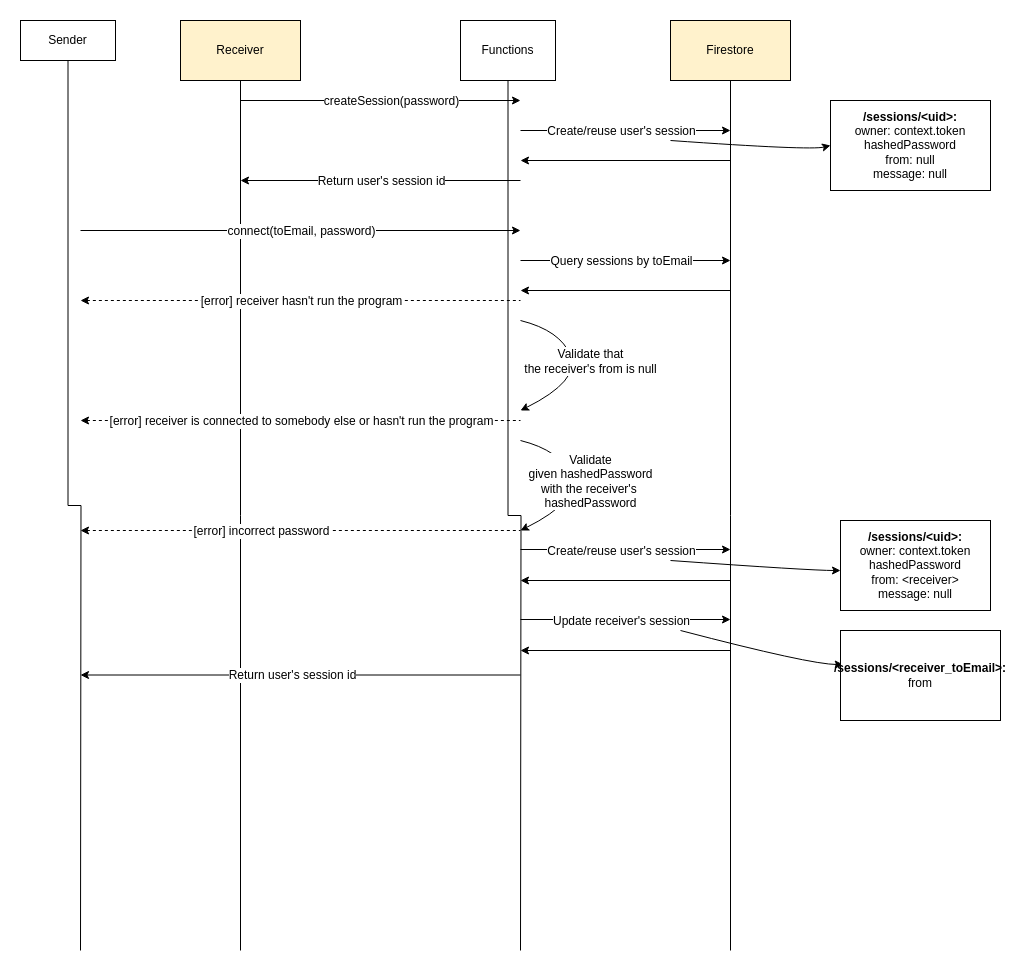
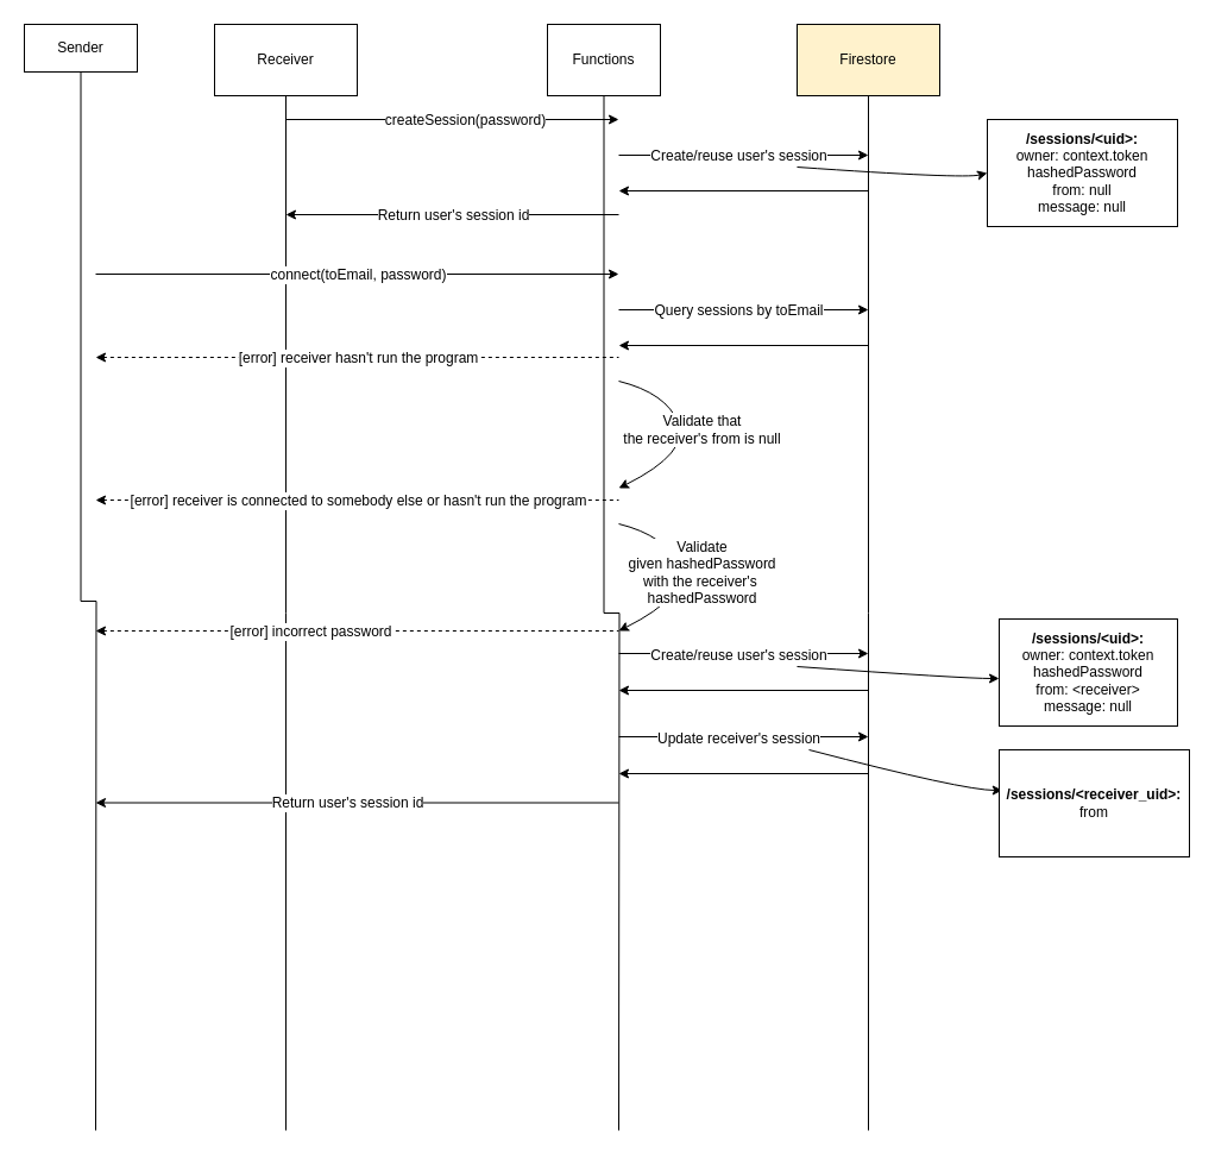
  <mxCell id="0" />
  <mxCell id="1" parent="0" />
  <mxCell id="2" style="edgeStyle=orthogonalEdgeStyle;rounded=0;orthogonalLoop=1;jettySize=auto;html=1;exitX=0.5;exitY=1;exitDx=0;exitDy=0;endArrow=none;endFill=0;" parent="1" source="3" edge="1"><mxGeometry relative="1" as="geometry"><mxPoint x="520" y="950" as="targetPoint" /></mxGeometry></mxCell>
  <mxCell id="3" value="Functions" style="rounded=0;whiteSpace=wrap;html=1;" parent="1" vertex="1"><mxGeometry x="460" y="20" width="95" height="60" as="geometry" /></mxCell>
  <mxCell id="4" style="edgeStyle=orthogonalEdgeStyle;rounded=0;orthogonalLoop=1;jettySize=auto;html=1;exitX=0.5;exitY=1;exitDx=0;exitDy=0;endArrow=none;endFill=0;" parent="1" source="5" edge="1"><mxGeometry relative="1" as="geometry"><mxPoint x="730" y="950" as="targetPoint" /></mxGeometry></mxCell>
  <mxCell id="5" value="Firestore" style="rounded=0;whiteSpace=wrap;html=1;fillColor=#fff2cc;" parent="1" vertex="1"><mxGeometry x="670" y="20" width="120" height="60" as="geometry" /></mxCell>
  <mxCell id="6" style="edgeStyle=orthogonalEdgeStyle;rounded=0;orthogonalLoop=1;jettySize=auto;html=1;exitX=0.5;exitY=1;exitDx=0;exitDy=0;endArrow=none;endFill=0;" parent="1" source="7" edge="1"><mxGeometry relative="1" as="geometry"><mxPoint x="80" y="950" as="targetPoint" /></mxGeometry></mxCell>
  <mxCell id="7" value="Sender" style="rounded=0;whiteSpace=wrap;html=1;" parent="1" vertex="1"><mxGeometry x="20" y="20" width="95" height="40" as="geometry" /></mxCell>
  <mxCell id="8" style="edgeStyle=orthogonalEdgeStyle;rounded=0;orthogonalLoop=1;jettySize=auto;html=1;exitX=0.5;exitY=1;exitDx=0;exitDy=0;endArrow=none;endFill=0;" parent="1" source="9" edge="1"><mxGeometry relative="1" as="geometry"><mxPoint x="240" y="950" as="targetPoint" /></mxGeometry></mxCell>
- <mxCell id="9" value="Receiver" style="rounded=0;whiteSpace=wrap;html=1;fillColor=#fff2cc;" parent="1" vertex="1"><mxGeometry x="180" y="20" width="120" height="60" as="geometry" /></mxCell>
+ <mxCell id="9" value="Receiver" style="rounded=0;whiteSpace=wrap;html=1;" parent="1" vertex="1"><mxGeometry x="180" y="20" width="120" height="60" as="geometry" /></mxCell>
  <mxCell id="10" value="" style="endArrow=classic;html=1;" parent="1" edge="1"><mxGeometry width="50" height="50" relative="1" as="geometry"><mxPoint x="240" y="100" as="sourcePoint" /><mxPoint x="520" y="100" as="targetPoint" /></mxGeometry></mxCell>
  <mxCell id="11" value="createSession(password)" style="text;html=1;resizable=0;points=[];align=center;verticalAlign=middle;labelBackgroundColor=#ffffff;" parent="10" vertex="1" connectable="0"><mxGeometry x="-0.11" y="1" relative="1" as="geometry"><mxPoint x="25" y="1" as="offset" /></mxGeometry></mxCell>
  <mxCell id="12" value="" style="endArrow=classic;html=1;" parent="1" edge="1"><mxGeometry width="50" height="50" relative="1" as="geometry"><mxPoint x="520" y="130" as="sourcePoint" /><mxPoint x="730" y="130" as="targetPoint" /></mxGeometry></mxCell>
  <mxCell id="13" value="Create/reuse user's session" style="text;html=1;resizable=0;points=[];align=center;verticalAlign=middle;labelBackgroundColor=#ffffff;" parent="12" vertex="1" connectable="0"><mxGeometry x="0.165" y="-1" relative="1" as="geometry"><mxPoint x="-22" y="-1" as="offset" /></mxGeometry></mxCell>
  <mxCell id="14" value="&lt;b&gt;/sessions/&amp;lt;uid&amp;gt;:&lt;br&gt;&lt;/b&gt;owner: context.token&lt;br&gt;hashedPassword&lt;br&gt;from: null&lt;br&gt;message: null" style="rounded=0;whiteSpace=wrap;html=1;" parent="1" vertex="1"><mxGeometry x="830" y="100" width="160" height="90" as="geometry" /></mxCell>
  <mxCell id="15" value="" style="curved=1;endArrow=classic;html=1;entryX=0;entryY=0.5;entryDx=0;entryDy=0;" parent="1" target="14" edge="1"><mxGeometry width="50" height="50" relative="1" as="geometry"><mxPoint x="670" y="140" as="sourcePoint" /><mxPoint x="710" y="110" as="targetPoint" /><Array as="points"><mxPoint x="810" y="150" /></Array></mxGeometry></mxCell>
  <mxCell id="16" value="" style="endArrow=classic;html=1;" parent="1" edge="1"><mxGeometry width="50" height="50" relative="1" as="geometry"><mxPoint x="730" y="160" as="sourcePoint" /><mxPoint x="520" y="160" as="targetPoint" /></mxGeometry></mxCell>
  <mxCell id="17" value="" style="endArrow=classic;html=1;" parent="1" edge="1"><mxGeometry width="50" height="50" relative="1" as="geometry"><mxPoint x="520" y="180" as="sourcePoint" /><mxPoint x="240" y="180" as="targetPoint" /></mxGeometry></mxCell>
  <mxCell id="18" value="Return user's session id" style="text;html=1;resizable=0;points=[];align=center;verticalAlign=middle;labelBackgroundColor=#ffffff;" parent="17" vertex="1" connectable="0"><mxGeometry x="0.114" y="-2" relative="1" as="geometry"><mxPoint x="16" y="2" as="offset" /></mxGeometry></mxCell>
  <mxCell id="19" value="" style="endArrow=classic;html=1;" parent="1" edge="1"><mxGeometry width="50" height="50" relative="1" as="geometry"><mxPoint x="80" y="230" as="sourcePoint" /><mxPoint x="520" y="230" as="targetPoint" /></mxGeometry></mxCell>
  <mxCell id="20" value="connect(toEmail, password)" style="text;html=1;resizable=0;points=[];align=center;verticalAlign=middle;labelBackgroundColor=#ffffff;" parent="19" vertex="1" connectable="0"><mxGeometry x="-0.068" y="-1" relative="1" as="geometry"><mxPoint x="15" y="-1" as="offset" /></mxGeometry></mxCell>
  <mxCell id="21" value="" style="endArrow=classic;html=1;" parent="1" edge="1"><mxGeometry width="50" height="50" relative="1" as="geometry"><mxPoint x="520" y="260" as="sourcePoint" /><mxPoint x="730" y="260" as="targetPoint" /></mxGeometry></mxCell>
  <mxCell id="22" value="Query sessions by toEmail" style="text;html=1;resizable=0;points=[];align=center;verticalAlign=middle;labelBackgroundColor=#ffffff;" parent="21" vertex="1" connectable="0"><mxGeometry x="-0.191" y="4" relative="1" as="geometry"><mxPoint x="15" y="4" as="offset" /></mxGeometry></mxCell>
  <mxCell id="23" value="" style="endArrow=classic;html=1;" parent="1" edge="1"><mxGeometry width="50" height="50" relative="1" as="geometry"><mxPoint x="730" y="290" as="sourcePoint" /><mxPoint x="520" y="290" as="targetPoint" /></mxGeometry></mxCell>
  <mxCell id="24" value="" style="curved=1;endArrow=classic;html=1;" parent="1" edge="1"><mxGeometry width="50" height="50" relative="1" as="geometry"><mxPoint x="520" y="440" as="sourcePoint" /><mxPoint x="520" y="530" as="targetPoint" /><Array as="points"><mxPoint x="560" y="450" /><mxPoint x="580" y="500" /></Array></mxGeometry></mxCell>
  <mxCell id="25" value="Validate &lt;br&gt;given hashedPassword&lt;br&gt;with&amp;nbsp;the receiver's&amp;nbsp;&lt;br&gt;hashedPassword" style="text;html=1;resizable=0;points=[];align=center;verticalAlign=middle;labelBackgroundColor=#ffffff;" parent="24" vertex="1" connectable="0"><mxGeometry x="0.003" y="-2" relative="1" as="geometry"><mxPoint x="17" y="-7.5" as="offset" /></mxGeometry></mxCell>
  <mxCell id="26" value="" style="endArrow=classic;html=1;" parent="1" edge="1"><mxGeometry width="50" height="50" relative="1" as="geometry"><mxPoint x="520" y="549" as="sourcePoint" /><mxPoint x="730" y="549" as="targetPoint" /></mxGeometry></mxCell>
  <mxCell id="27" value="Create/reuse user's session" style="text;html=1;resizable=0;points=[];align=center;verticalAlign=middle;labelBackgroundColor=#ffffff;" parent="26" vertex="1" connectable="0"><mxGeometry x="0.165" y="-1" relative="1" as="geometry"><mxPoint x="-22" as="offset" /></mxGeometry></mxCell>
  <mxCell id="28" value="&lt;b&gt;/sessions/&amp;lt;uid&amp;gt;:&lt;br&gt;&lt;/b&gt;owner: context.token&lt;br&gt;hashedPassword&lt;br&gt;from: &amp;lt;receiver&amp;gt;&lt;br&gt;message: null" style="rounded=0;whiteSpace=wrap;html=1;" parent="1" vertex="1"><mxGeometry x="840" y="520" width="150" height="90" as="geometry" /></mxCell>
  <mxCell id="29" value="" style="curved=1;endArrow=classic;html=1;entryX=0;entryY=0.5;entryDx=0;entryDy=0;" parent="1" edge="1"><mxGeometry width="50" height="50" relative="1" as="geometry"><mxPoint x="670" y="560" as="sourcePoint" /><mxPoint x="840" y="570" as="targetPoint" /><Array as="points"><mxPoint x="810" y="570" /></Array></mxGeometry></mxCell>
  <mxCell id="30" value="" style="endArrow=classic;html=1;" parent="1" edge="1"><mxGeometry width="50" height="50" relative="1" as="geometry"><mxPoint x="730" y="580" as="sourcePoint" /><mxPoint x="520" y="580" as="targetPoint" /></mxGeometry></mxCell>
  <mxCell id="31" value="" style="endArrow=classic;html=1;" parent="1" edge="1"><mxGeometry width="50" height="50" relative="1" as="geometry"><mxPoint x="520" y="619" as="sourcePoint" /><mxPoint x="730" y="619" as="targetPoint" /></mxGeometry></mxCell>
  <mxCell id="32" value="Update receiver's session" style="text;html=1;resizable=0;points=[];align=center;verticalAlign=middle;labelBackgroundColor=#ffffff;" parent="31" vertex="1" connectable="0"><mxGeometry x="0.165" y="-1" relative="1" as="geometry"><mxPoint x="-22" as="offset" /></mxGeometry></mxCell>
  <mxCell id="33" value="" style="curved=1;endArrow=classic;html=1;entryX=0.017;entryY=0.378;entryDx=0;entryDy=0;entryPerimeter=0;" parent="1" target="34" edge="1"><mxGeometry width="50" height="50" relative="1" as="geometry"><mxPoint x="680" y="630" as="sourcePoint" /><mxPoint x="840" y="660" as="targetPoint" /><Array as="points"><mxPoint x="810" y="664" /></Array></mxGeometry></mxCell>
- <mxCell id="34" value="&lt;b&gt;/sessions/&amp;lt;receiver_toEmail&amp;gt;:&lt;/b&gt;&lt;br&gt;from" style="rounded=0;whiteSpace=wrap;html=1;" parent="1" vertex="1"><mxGeometry x="840" y="630" width="160" height="90" as="geometry" /></mxCell>
+ <mxCell id="34" value="&lt;b&gt;/sessions/&amp;lt;receiver_uid&amp;gt;:&lt;/b&gt;&lt;br&gt;from" style="rounded=0;whiteSpace=wrap;html=1;" parent="1" vertex="1"><mxGeometry x="840" y="630" width="160" height="90" as="geometry" /></mxCell>
  <mxCell id="35" value="" style="endArrow=classic;html=1;" parent="1" edge="1"><mxGeometry width="50" height="50" relative="1" as="geometry"><mxPoint x="730" y="650" as="sourcePoint" /><mxPoint x="520" y="650" as="targetPoint" /></mxGeometry></mxCell>
  <mxCell id="36" value="" style="endArrow=classic;html=1;" parent="1" edge="1"><mxGeometry width="50" height="50" relative="1" as="geometry"><mxPoint x="520" y="674.5" as="sourcePoint" /><mxPoint x="80" y="674.5" as="targetPoint" /></mxGeometry></mxCell>
  <mxCell id="37" value="Return user's session id" style="text;html=1;resizable=0;points=[];align=center;verticalAlign=middle;labelBackgroundColor=#ffffff;" parent="36" vertex="1" connectable="0"><mxGeometry x="0.114" y="-2" relative="1" as="geometry"><mxPoint x="16" y="2" as="offset" /></mxGeometry></mxCell>
  <mxCell id="38" value="" style="curved=1;endArrow=classic;html=1;" parent="1" edge="1"><mxGeometry width="50" height="50" relative="1" as="geometry"><mxPoint x="520" y="320" as="sourcePoint" /><mxPoint x="520" y="410" as="targetPoint" /><Array as="points"><mxPoint x="560" y="330" /><mxPoint x="580" y="380" /></Array></mxGeometry></mxCell>
  <mxCell id="39" value="Validate that &lt;br&gt;the receiver's from is null" style="text;html=1;resizable=0;points=[];align=center;verticalAlign=middle;labelBackgroundColor=#ffffff;" parent="38" vertex="1" connectable="0"><mxGeometry x="0.003" y="-2" relative="1" as="geometry"><mxPoint x="17" y="-7.5" as="offset" /></mxGeometry></mxCell>
  <mxCell id="40" value="" style="endArrow=none;dashed=1;html=1;startArrow=classic;startFill=1;" parent="1" edge="1"><mxGeometry width="50" height="50" relative="1" as="geometry"><mxPoint x="80" y="530" as="sourcePoint" /><mxPoint x="520" y="530" as="targetPoint" /></mxGeometry></mxCell>
  <mxCell id="41" value="[error] incorrect password" style="text;html=1;resizable=0;points=[];align=center;verticalAlign=middle;labelBackgroundColor=#ffffff;" parent="40" vertex="1" connectable="0"><mxGeometry x="-0.168" y="4" relative="1" as="geometry"><mxPoint x="-3" y="4" as="offset" /></mxGeometry></mxCell>
  <mxCell id="42" value="" style="endArrow=none;dashed=1;html=1;startArrow=classic;startFill=1;" parent="1" edge="1"><mxGeometry width="50" height="50" relative="1" as="geometry"><mxPoint x="80" y="420" as="sourcePoint" /><mxPoint x="520" y="420" as="targetPoint" /></mxGeometry></mxCell>
  <mxCell id="43" value="[error] receiver is connected to somebody else or hasn't run the program" style="text;html=1;resizable=0;points=[];align=center;verticalAlign=middle;labelBackgroundColor=#ffffff;" parent="42" vertex="1" connectable="0"><mxGeometry x="-0.168" y="4" relative="1" as="geometry"><mxPoint x="37" y="4.5" as="offset" /></mxGeometry></mxCell>
  <mxCell id="44" value="" style="endArrow=none;dashed=1;html=1;startArrow=classic;startFill=1;" parent="1" edge="1"><mxGeometry width="50" height="50" relative="1" as="geometry"><mxPoint x="80" y="300" as="sourcePoint" /><mxPoint x="520" y="300" as="targetPoint" /></mxGeometry></mxCell>
  <mxCell id="45" value="[error] receiver hasn't run the program" style="text;html=1;resizable=0;points=[];align=center;verticalAlign=middle;labelBackgroundColor=#ffffff;" parent="44" vertex="1" connectable="0"><mxGeometry x="-0.168" y="4" relative="1" as="geometry"><mxPoint x="37" y="4.5" as="offset" /></mxGeometry></mxCell>
